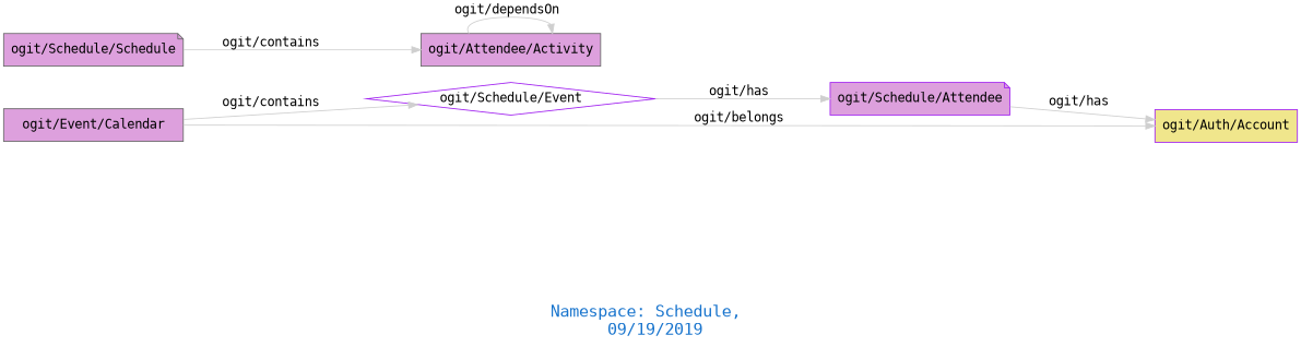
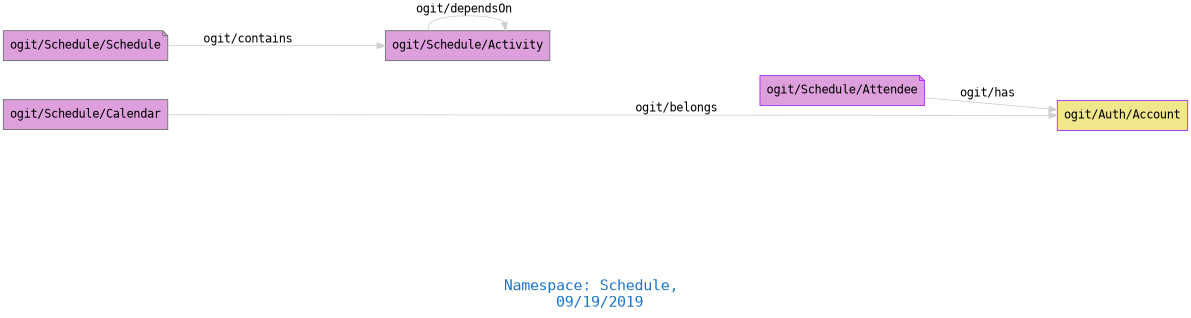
  digraph {
    fontcolor=dodgerblue3
    fontname="DejaVu Sans Mono"
    fontsize=18
    label="\n\n\nNamespace: Schedule, \n 09/19/2019"
    rankdir=LR
    node [color=gray40 fillcolor=plum fontname="DejaVu Sans Mono" shape=box style=filled]
    edge [color=gray81 fontname="DejaVu Sans Mono"]
-   "ogit/Schedule/Calendar" [label="ogit/Event/Calendar"]
-   "ogit/Schedule/Event" [color=purple fillcolor=white shape=diamond]
+   "ogit/Schedule/Calendar"
    "ogit/Auth/Account" [color=purple fillcolor=khaki]
    "ogit/Schedule/Attendee" [color=purple shape=note]
    "ogit/Schedule/Schedule" [shape=note]
-   "ogit/Schedule/Activity" [label="ogit/Attendee/Activity"]
-   "ogit/Schedule/Calendar" -> "ogit/Schedule/Event" [label="   ogit/contains    "]
+   "ogit/Schedule/Activity"
    "ogit/Schedule/Calendar" -> "ogit/Auth/Account" [label="   ogit/belongs    "]
-   "ogit/Schedule/Event" -> "ogit/Schedule/Attendee" [label="   ogit/has    "]
    "ogit/Schedule/Attendee" -> "ogit/Auth/Account" [label="   ogit/has    "]
    "ogit/Schedule/Schedule" -> "ogit/Schedule/Activity" [label="   ogit/contains    "]
    "ogit/Schedule/Activity" -> "ogit/Schedule/Activity" [label="   ogit/dependsOn    "]
  }
